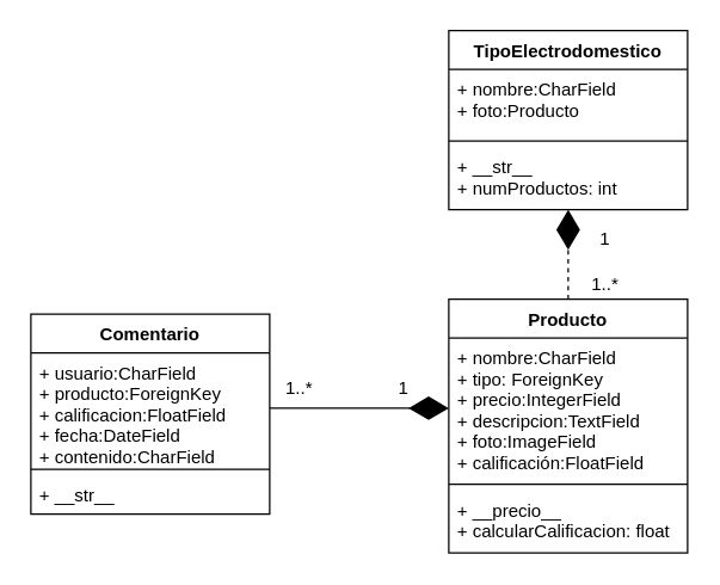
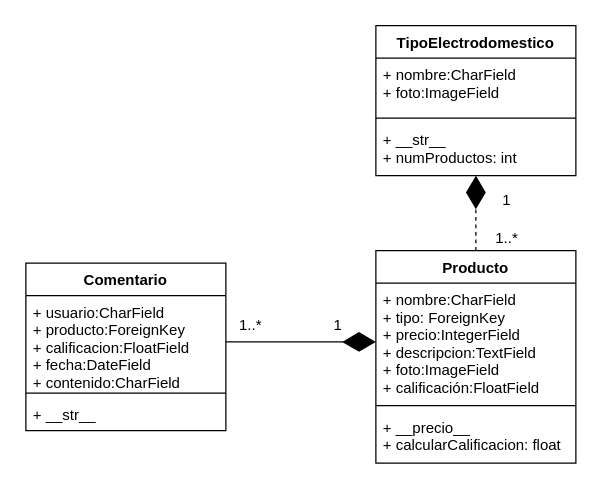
  <mxCell id="0" />
  <mxCell id="1" parent="0" />
  <mxCell id="2" value="TipoElectrodomestico" style="swimlane;fontStyle=1;align=center;verticalAlign=top;childLayout=stackLayout;horizontal=1;startSize=26;horizontalStack=0;resizeParent=1;resizeParentMax=0;resizeLast=0;collapsible=1;marginBottom=0;" vertex="1" parent="1"><mxGeometry x="300" y="20" width="160" height="120" as="geometry" /></mxCell>
- <mxCell id="3" value="+ nombre:CharField&#10;+ foto:Producto" style="text;strokeColor=none;fillColor=none;align=left;verticalAlign=top;spacingLeft=4;spacingRight=4;overflow=hidden;rotatable=0;points=[[0,0.5],[1,0.5]];portConstraint=eastwest;" vertex="1" parent="2"><mxGeometry y="26" width="160" height="44" as="geometry" /></mxCell>
+ <mxCell id="3" value="+ nombre:CharField&#10;+ foto:ImageField" style="text;strokeColor=none;fillColor=none;align=left;verticalAlign=top;spacingLeft=4;spacingRight=4;overflow=hidden;rotatable=0;points=[[0,0.5],[1,0.5]];portConstraint=eastwest;" vertex="1" parent="2"><mxGeometry y="26" width="160" height="44" as="geometry" /></mxCell>
  <mxCell id="4" value="" style="line;strokeWidth=1;fillColor=none;align=left;verticalAlign=middle;spacingTop=-1;spacingLeft=3;spacingRight=3;rotatable=0;labelPosition=right;points=[];portConstraint=eastwest;" vertex="1" parent="2"><mxGeometry y="70" width="160" height="8" as="geometry" /></mxCell>
  <mxCell id="5" value="+ __str__&#10;+ numProductos: int&#10;" style="text;strokeColor=none;fillColor=none;align=left;verticalAlign=top;spacingLeft=4;spacingRight=4;overflow=hidden;rotatable=0;points=[[0,0.5],[1,0.5]];portConstraint=eastwest;" vertex="1" parent="2"><mxGeometry y="78" width="160" height="42" as="geometry" /></mxCell>
  <mxCell id="6" value="Producto" style="swimlane;fontStyle=1;align=center;verticalAlign=top;childLayout=stackLayout;horizontal=1;startSize=26;horizontalStack=0;resizeParent=1;resizeParentMax=0;resizeLast=0;collapsible=1;marginBottom=0;" vertex="1" parent="1"><mxGeometry x="300" y="200" width="160" height="170" as="geometry" /></mxCell>
  <mxCell id="7" value="+ nombre:CharField&#10;+ tipo: ForeignKey&#10;+ precio:IntegerField&#10;+ descripcion:TextField&#10;+ foto:ImageField&#10;+ calificación:FloatField&#10;&#10;" style="text;strokeColor=none;fillColor=none;align=left;verticalAlign=top;spacingLeft=4;spacingRight=4;overflow=hidden;rotatable=0;points=[[0,0.5],[1,0.5]];portConstraint=eastwest;" vertex="1" parent="6"><mxGeometry y="26" width="160" height="94" as="geometry" /></mxCell>
  <mxCell id="8" value="" style="line;strokeWidth=1;fillColor=none;align=left;verticalAlign=middle;spacingTop=-1;spacingLeft=3;spacingRight=3;rotatable=0;labelPosition=right;points=[];portConstraint=eastwest;" vertex="1" parent="6"><mxGeometry y="120" width="160" height="8" as="geometry" /></mxCell>
  <mxCell id="9" value="+ __precio__&#10;+ calcularCalificacion: float&#10;" style="text;strokeColor=none;fillColor=none;align=left;verticalAlign=top;spacingLeft=4;spacingRight=4;overflow=hidden;rotatable=0;points=[[0,0.5],[1,0.5]];portConstraint=eastwest;" vertex="1" parent="6"><mxGeometry y="128" width="160" height="42" as="geometry" /></mxCell>
  <mxCell id="10" value="Comentario" style="swimlane;fontStyle=1;align=center;verticalAlign=top;childLayout=stackLayout;horizontal=1;startSize=26;horizontalStack=0;resizeParent=1;resizeParentMax=0;resizeLast=0;collapsible=1;marginBottom=0;" vertex="1" parent="1"><mxGeometry x="20" y="210" width="160" height="134" as="geometry" /></mxCell>
  <mxCell id="11" value="+ usuario:CharField&#10;+ producto:ForeignKey&#10;+ calificacion:FloatField&#10;+ fecha:DateField&#10;+ contenido:CharField&#10;" style="text;strokeColor=none;fillColor=none;align=left;verticalAlign=top;spacingLeft=4;spacingRight=4;overflow=hidden;rotatable=0;points=[[0,0.5],[1,0.5]];portConstraint=eastwest;" vertex="1" parent="10"><mxGeometry y="26" width="160" height="74" as="geometry" /></mxCell>
  <mxCell id="12" value="" style="line;strokeWidth=1;fillColor=none;align=left;verticalAlign=middle;spacingTop=-1;spacingLeft=3;spacingRight=3;rotatable=0;labelPosition=right;points=[];portConstraint=eastwest;" vertex="1" parent="10"><mxGeometry y="100" width="160" height="8" as="geometry" /></mxCell>
  <mxCell id="13" value="+ __str__" style="text;strokeColor=none;fillColor=none;align=left;verticalAlign=top;spacingLeft=4;spacingRight=4;overflow=hidden;rotatable=0;points=[[0,0.5],[1,0.5]];portConstraint=eastwest;" vertex="1" parent="10"><mxGeometry y="108" width="160" height="26" as="geometry" /></mxCell>
  <mxCell id="14" value="" style="endArrow=diamondThin;endFill=1;endSize=24;html=1;entryX=0;entryY=0.5;entryDx=0;entryDy=0;exitX=1;exitY=0.5;exitDx=0;exitDy=0;" edge="1" parent="1" source="11" target="7"><mxGeometry width="160" relative="1" as="geometry"><mxPoint x="140" y="190" as="sourcePoint" /><mxPoint x="300" y="190" as="targetPoint" /></mxGeometry></mxCell>
  <mxCell id="15" value="1" style="text;html=1;strokeColor=none;fillColor=none;align=center;verticalAlign=middle;whiteSpace=wrap;rounded=0;" vertex="1" parent="1"><mxGeometry x="250" y="250" width="40" height="20" as="geometry" /></mxCell>
  <mxCell id="16" value="1..*" style="text;html=1;strokeColor=none;fillColor=none;align=center;verticalAlign=middle;whiteSpace=wrap;rounded=0;" vertex="1" parent="1"><mxGeometry x="180" y="250" width="40" height="20" as="geometry" /></mxCell>
  <mxCell id="17" value="" style="endArrow=diamondThin;endFill=1;endSize=24;html=1;exitX=0.5;exitY=0;exitDx=0;exitDy=0;entryX=0.5;entryY=1;entryDx=0;entryDy=0;entryPerimeter=0;dashed=1;" edge="1" parent="1" source="6" target="5"><mxGeometry width="160" relative="1" as="geometry"><mxPoint x="440" y="140" as="sourcePoint" /><mxPoint x="380" y="150" as="targetPoint" /></mxGeometry></mxCell>
  <mxCell id="18" value="1" style="text;html=1;strokeColor=none;fillColor=none;align=center;verticalAlign=middle;whiteSpace=wrap;rounded=0;" vertex="1" parent="1"><mxGeometry x="385" y="150" width="40" height="20" as="geometry" /></mxCell>
  <mxCell id="19" value="1..*" style="text;html=1;strokeColor=none;fillColor=none;align=center;verticalAlign=middle;whiteSpace=wrap;rounded=0;" vertex="1" parent="1"><mxGeometry x="385" y="180" width="40" height="20" as="geometry" /></mxCell>
